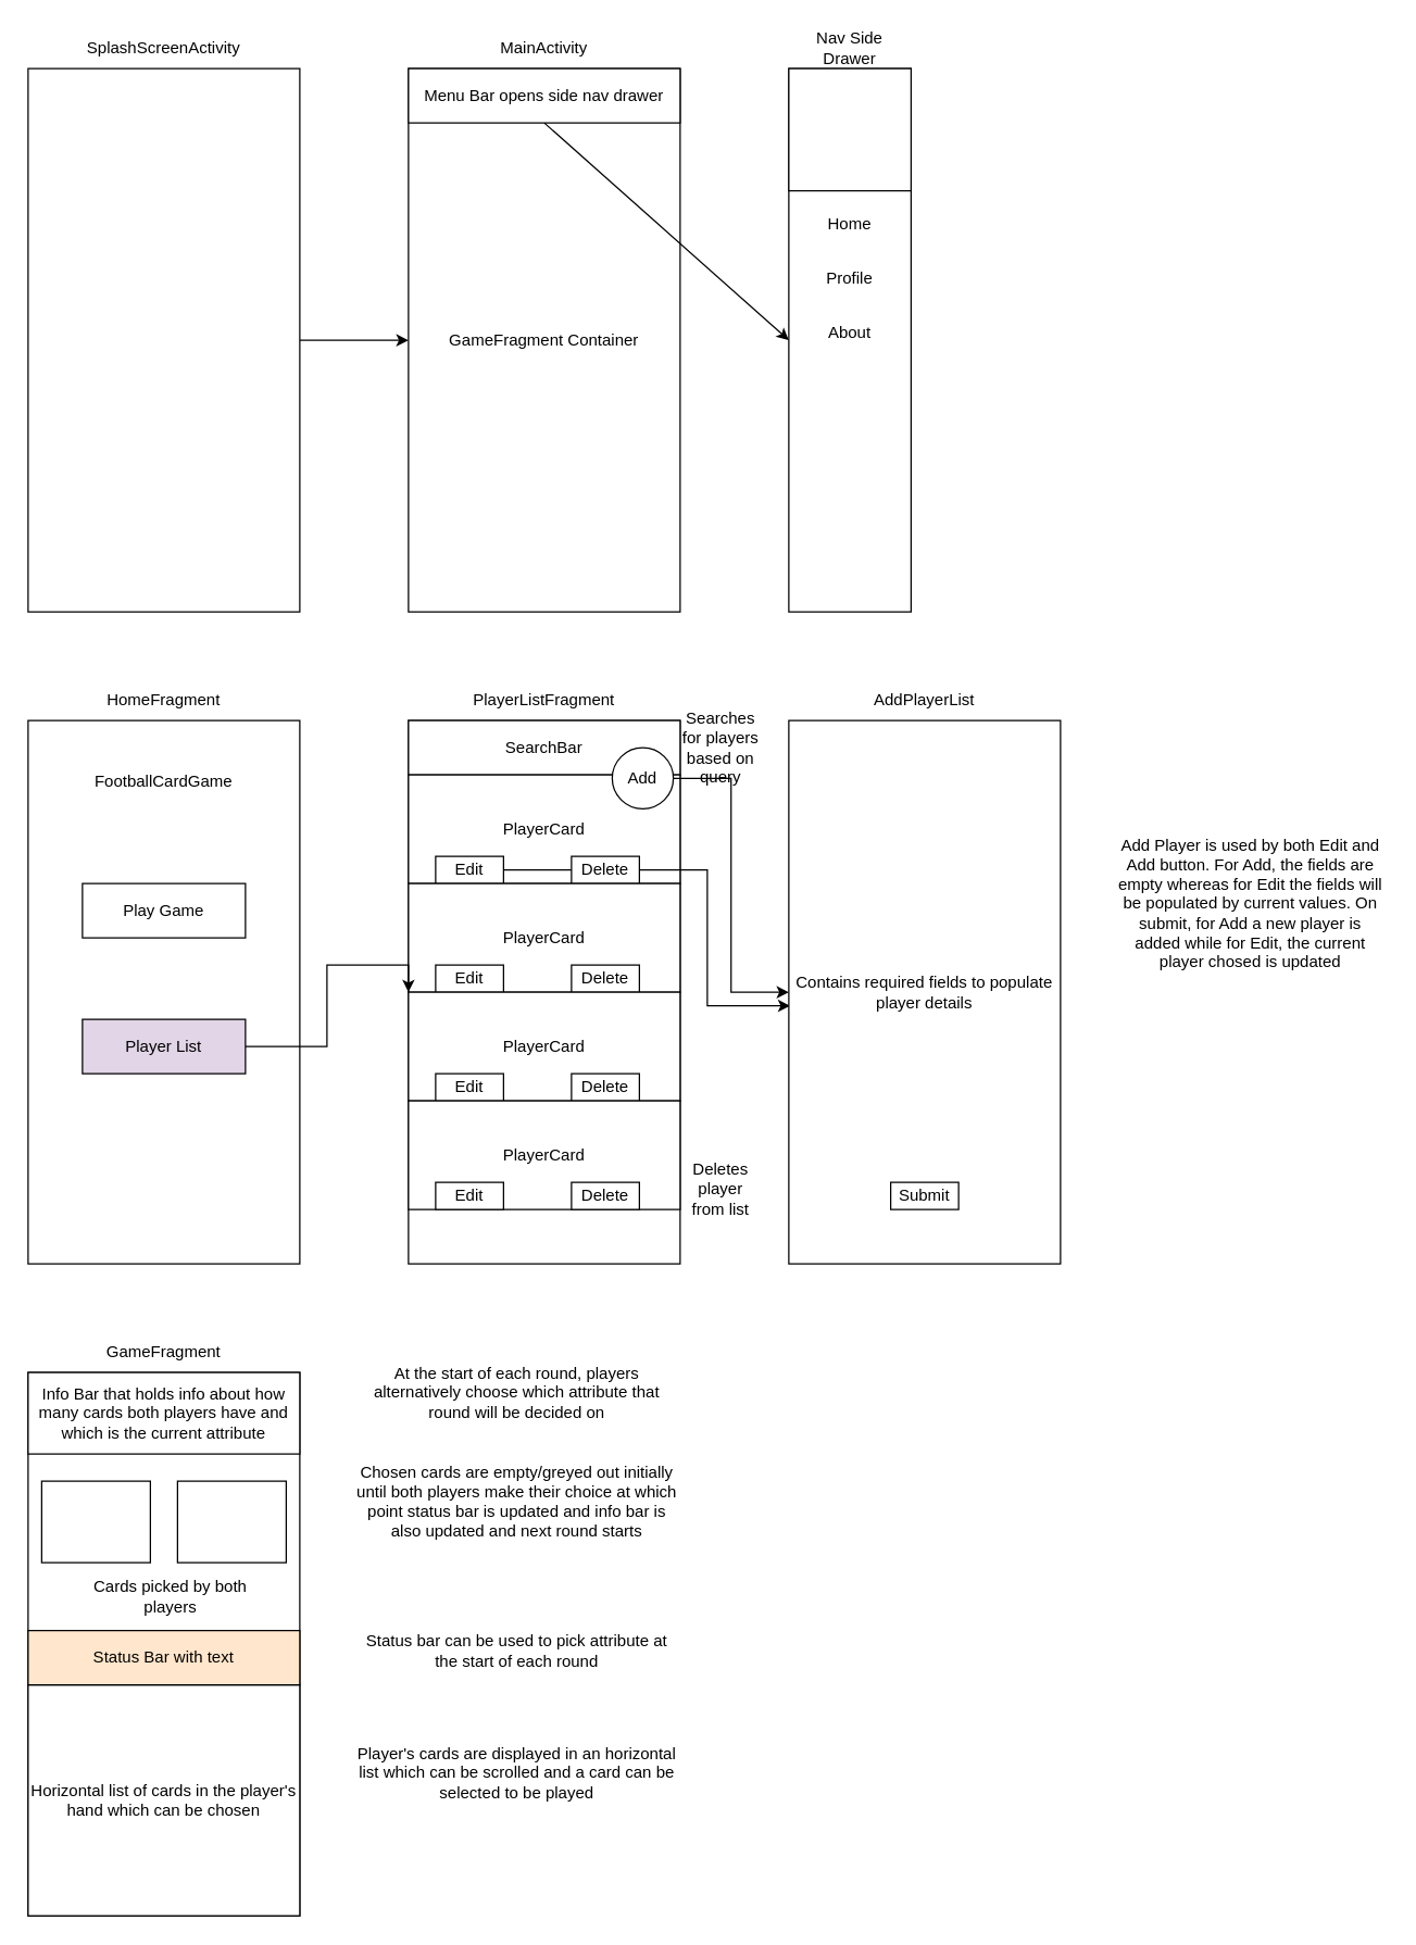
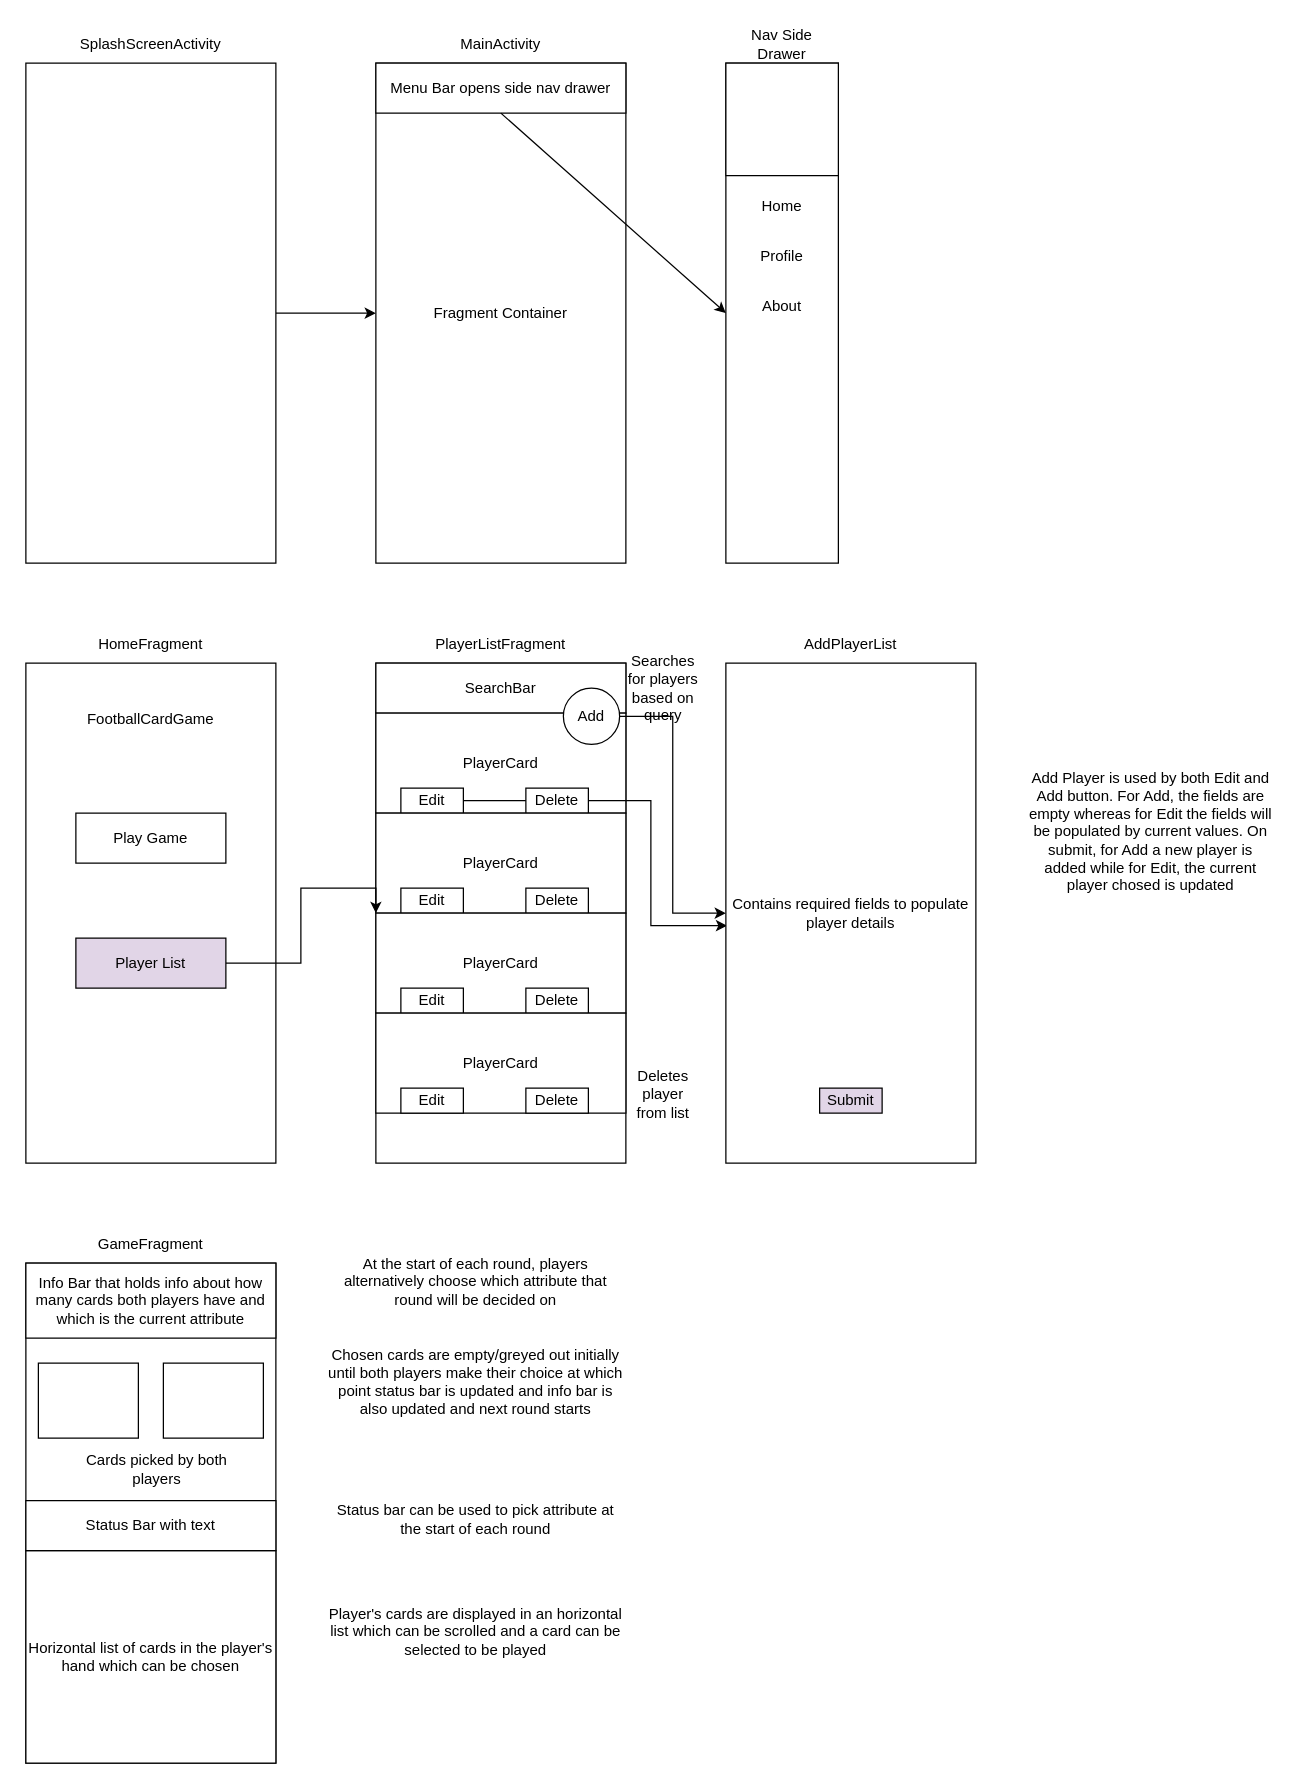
  <mxCell id="0" />
  <mxCell id="1" parent="0" />
  <mxCell id="2" style="edgeStyle=orthogonalEdgeStyle;rounded=0;orthogonalLoop=1;jettySize=auto;html=1;exitX=1;exitY=0.5;exitDx=0;exitDy=0;entryX=0;entryY=0.5;entryDx=0;entryDy=0;" edge="1" parent="1" source="3" target="4"><mxGeometry relative="1" as="geometry" /></mxCell>
  <mxCell id="3" value="" style="rounded=0;whiteSpace=wrap;html=1;" parent="1" vertex="1"><mxGeometry x="20" y="50" width="200" height="400" as="geometry" /></mxCell>
- <mxCell id="4" value="GameFragment Container" style="rounded=0;whiteSpace=wrap;html=1;" parent="1" vertex="1"><mxGeometry x="300" y="50" width="200" height="400" as="geometry" /></mxCell>
+ <mxCell id="4" value="Fragment Container" style="rounded=0;whiteSpace=wrap;html=1;" parent="1" vertex="1"><mxGeometry x="300" y="50" width="200" height="400" as="geometry" /></mxCell>
  <mxCell id="5" value="SplashScreenActivity" style="text;html=1;strokeColor=none;fillColor=none;align=center;verticalAlign=middle;whiteSpace=wrap;rounded=0;" parent="1" vertex="1"><mxGeometry x="90" y="20" width="60" height="30" as="geometry" /></mxCell>
  <mxCell id="6" value="MainActivity" style="text;html=1;strokeColor=none;fillColor=none;align=center;verticalAlign=middle;whiteSpace=wrap;rounded=0;" parent="1" vertex="1"><mxGeometry x="370" y="20" width="60" height="30" as="geometry" /></mxCell>
  <mxCell id="7" value="" style="rounded=0;whiteSpace=wrap;html=1;" parent="1" vertex="1"><mxGeometry x="580" y="50" width="90" height="400" as="geometry" /></mxCell>
  <mxCell id="8" value="Menu Bar opens side nav drawer" style="rounded=0;whiteSpace=wrap;html=1;" parent="1" vertex="1"><mxGeometry x="300" y="50" width="200" height="40" as="geometry" /></mxCell>
  <mxCell id="9" value="" style="endArrow=classic;html=1;rounded=0;exitX=0.5;exitY=1;exitDx=0;exitDy=0;entryX=0;entryY=0.5;entryDx=0;entryDy=0;" parent="1" source="8" target="7" edge="1"><mxGeometry width="50" height="50" relative="1" as="geometry"><mxPoint x="250" y="280" as="sourcePoint" /><mxPoint x="300" y="230" as="targetPoint" /></mxGeometry></mxCell>
  <mxCell id="10" value="" style="rounded=0;whiteSpace=wrap;html=1;" parent="1" vertex="1"><mxGeometry x="580" y="50" width="90" height="90" as="geometry" /></mxCell>
  <mxCell id="11" value="" style="rounded=0;whiteSpace=wrap;html=1;" parent="1" vertex="1"><mxGeometry x="20" y="530" width="200" height="400" as="geometry" /></mxCell>
  <mxCell id="12" value="HomeFragment" style="text;html=1;strokeColor=none;fillColor=none;align=center;verticalAlign=middle;whiteSpace=wrap;rounded=0;" parent="1" vertex="1"><mxGeometry x="90" y="500" width="60" height="30" as="geometry" /></mxCell>
  <mxCell id="13" value="Nav Side Drawer" style="text;html=1;strokeColor=none;fillColor=none;align=center;verticalAlign=middle;whiteSpace=wrap;rounded=0;" parent="1" vertex="1"><mxGeometry x="595" y="20" width="60" height="30" as="geometry" /></mxCell>
  <mxCell id="14" value="Home" style="text;html=1;strokeColor=none;fillColor=none;align=center;verticalAlign=middle;whiteSpace=wrap;rounded=0;" vertex="1" parent="1"><mxGeometry x="595" y="150" width="60" height="30" as="geometry" /></mxCell>
  <mxCell id="15" value="Profile" style="text;html=1;strokeColor=none;fillColor=none;align=center;verticalAlign=middle;whiteSpace=wrap;rounded=0;" vertex="1" parent="1"><mxGeometry x="595" y="190" width="60" height="30" as="geometry" /></mxCell>
  <mxCell id="16" value="About" style="text;html=1;strokeColor=none;fillColor=none;align=center;verticalAlign=middle;whiteSpace=wrap;rounded=0;" vertex="1" parent="1"><mxGeometry x="595" y="230" width="60" height="30" as="geometry" /></mxCell>
  <mxCell id="17" value="" style="rounded=0;whiteSpace=wrap;html=1;" vertex="1" parent="1"><mxGeometry x="300" y="530" width="200" height="400" as="geometry" /></mxCell>
  <mxCell id="18" value="PlayerListFragment" style="text;html=1;strokeColor=none;fillColor=none;align=center;verticalAlign=middle;whiteSpace=wrap;rounded=0;" vertex="1" parent="1"><mxGeometry x="370" y="500" width="60" height="30" as="geometry" /></mxCell>
  <mxCell id="19" value="SearchBar" style="rounded=0;whiteSpace=wrap;html=1;" vertex="1" parent="1"><mxGeometry x="300" y="530" width="200" height="40" as="geometry" /></mxCell>
  <mxCell id="20" value="PlayerCard" style="rounded=0;whiteSpace=wrap;html=1;" vertex="1" parent="1"><mxGeometry x="300" y="570" width="200" height="80" as="geometry" /></mxCell>
  <mxCell id="21" style="edgeStyle=orthogonalEdgeStyle;rounded=0;orthogonalLoop=1;jettySize=auto;html=1;exitX=1;exitY=0.5;exitDx=0;exitDy=0;entryX=0.005;entryY=0.525;entryDx=0;entryDy=0;entryPerimeter=0;" edge="1" parent="1" source="22" target="37"><mxGeometry relative="1" as="geometry"><Array as="points"><mxPoint x="520" y="640" /><mxPoint x="520" y="740" /></Array></mxGeometry></mxCell>
  <mxCell id="22" value="Edit" style="rounded=0;whiteSpace=wrap;html=1;" vertex="1" parent="1"><mxGeometry x="320" y="630" width="50" height="20" as="geometry" /></mxCell>
  <mxCell id="23" value="Delete" style="rounded=0;whiteSpace=wrap;html=1;" vertex="1" parent="1"><mxGeometry x="420" y="630" width="50" height="20" as="geometry" /></mxCell>
  <mxCell id="24" value="PlayerCard" style="rounded=0;whiteSpace=wrap;html=1;" vertex="1" parent="1"><mxGeometry x="300" y="650" width="200" height="80" as="geometry" /></mxCell>
  <mxCell id="25" value="Edit" style="rounded=0;whiteSpace=wrap;html=1;" vertex="1" parent="1"><mxGeometry x="320" y="710" width="50" height="20" as="geometry" /></mxCell>
  <mxCell id="26" value="Delete" style="rounded=0;whiteSpace=wrap;html=1;" vertex="1" parent="1"><mxGeometry x="420" y="710" width="50" height="20" as="geometry" /></mxCell>
  <mxCell id="27" value="PlayerCard" style="rounded=0;whiteSpace=wrap;html=1;" vertex="1" parent="1"><mxGeometry x="300" y="730" width="200" height="80" as="geometry" /></mxCell>
  <mxCell id="28" value="Edit" style="rounded=0;whiteSpace=wrap;html=1;" vertex="1" parent="1"><mxGeometry x="320" y="790" width="50" height="20" as="geometry" /></mxCell>
  <mxCell id="29" value="Delete" style="rounded=0;whiteSpace=wrap;html=1;" vertex="1" parent="1"><mxGeometry x="420" y="790" width="50" height="20" as="geometry" /></mxCell>
  <mxCell id="30" value="PlayerCard" style="rounded=0;whiteSpace=wrap;html=1;" vertex="1" parent="1"><mxGeometry x="300" y="810" width="200" height="80" as="geometry" /></mxCell>
  <mxCell id="31" value="Edit" style="rounded=0;whiteSpace=wrap;html=1;" vertex="1" parent="1"><mxGeometry x="320" y="870" width="50" height="20" as="geometry" /></mxCell>
  <mxCell id="32" value="Delete" style="rounded=0;whiteSpace=wrap;html=1;" vertex="1" parent="1"><mxGeometry x="420" y="870" width="50" height="20" as="geometry" /></mxCell>
  <mxCell id="33" value="FootballCardGame" style="text;html=1;strokeColor=none;fillColor=none;align=center;verticalAlign=middle;whiteSpace=wrap;rounded=0;" vertex="1" parent="1"><mxGeometry x="90" y="560" width="60" height="30" as="geometry" /></mxCell>
  <mxCell id="34" value="Play Game" style="rounded=0;whiteSpace=wrap;html=1;" vertex="1" parent="1"><mxGeometry x="60" y="650" width="120" height="40" as="geometry" /></mxCell>
  <mxCell id="35" style="edgeStyle=orthogonalEdgeStyle;rounded=0;orthogonalLoop=1;jettySize=auto;html=1;exitX=1;exitY=0.5;exitDx=0;exitDy=0;entryX=0;entryY=0;entryDx=0;entryDy=0;" edge="1" parent="1" source="36" target="27"><mxGeometry relative="1" as="geometry" /></mxCell>
  <mxCell id="36" value="Player List" style="rounded=0;whiteSpace=wrap;html=1;fillColor=#e1d5e7;" vertex="1" parent="1"><mxGeometry x="60" y="750" width="120" height="40" as="geometry" /></mxCell>
  <mxCell id="37" value="Contains required fields to populate player details" style="rounded=0;whiteSpace=wrap;html=1;" vertex="1" parent="1"><mxGeometry x="580" y="530" width="200" height="400" as="geometry" /></mxCell>
  <mxCell id="38" value="AddPlayerList" style="text;html=1;strokeColor=none;fillColor=none;align=center;verticalAlign=middle;whiteSpace=wrap;rounded=0;" vertex="1" parent="1"><mxGeometry x="650" y="500" width="60" height="30" as="geometry" /></mxCell>
  <mxCell id="39" value="Searches for players based on query" style="text;html=1;strokeColor=none;fillColor=none;align=center;verticalAlign=middle;whiteSpace=wrap;rounded=0;" vertex="1" parent="1"><mxGeometry x="500" y="535" width="60" height="30" as="geometry" /></mxCell>
  <mxCell id="40" style="edgeStyle=orthogonalEdgeStyle;rounded=0;orthogonalLoop=1;jettySize=auto;html=1;exitX=1;exitY=0.5;exitDx=0;exitDy=0;entryX=0;entryY=0.5;entryDx=0;entryDy=0;" edge="1" parent="1" source="41" target="37"><mxGeometry relative="1" as="geometry" /></mxCell>
  <mxCell id="41" value="Add" style="ellipse;whiteSpace=wrap;html=1;aspect=fixed;" vertex="1" parent="1"><mxGeometry x="450" y="550" width="45" height="45" as="geometry" /></mxCell>
  <mxCell id="42" value="" style="rounded=0;whiteSpace=wrap;html=1;" vertex="1" parent="1"><mxGeometry x="20" y="1010" width="200" height="400" as="geometry" /></mxCell>
  <mxCell id="43" value="Deletes player from list" style="text;html=1;strokeColor=none;fillColor=none;align=center;verticalAlign=middle;whiteSpace=wrap;rounded=0;" vertex="1" parent="1"><mxGeometry x="500" y="860" width="60" height="30" as="geometry" /></mxCell>
  <mxCell id="44" value="GameFragment" style="text;html=1;strokeColor=none;fillColor=none;align=center;verticalAlign=middle;whiteSpace=wrap;rounded=0;" vertex="1" parent="1"><mxGeometry x="90" y="980" width="60" height="30" as="geometry" /></mxCell>
  <mxCell id="45" value="Info Bar that holds info about how many cards both players have and which is the current attribute" style="rounded=0;whiteSpace=wrap;html=1;" vertex="1" parent="1"><mxGeometry x="20" y="1010" width="200" height="60" as="geometry" /></mxCell>
  <mxCell id="46" value="Horizontal list of cards in the player's hand which can be chosen" style="rounded=0;whiteSpace=wrap;html=1;" vertex="1" parent="1"><mxGeometry x="20" y="1240" width="200" height="170" as="geometry" /></mxCell>
- <mxCell id="47" value="Status Bar with text " style="rounded=0;whiteSpace=wrap;html=1;fillColor=#ffe6cc;" vertex="1" parent="1"><mxGeometry x="20" y="1200" width="200" height="40" as="geometry" /></mxCell>
+ <mxCell id="47" value="Status Bar with text " style="rounded=0;whiteSpace=wrap;html=1;" vertex="1" parent="1"><mxGeometry x="20" y="1200" width="200" height="40" as="geometry" /></mxCell>
  <mxCell id="48" value="" style="rounded=0;whiteSpace=wrap;html=1;" vertex="1" parent="1"><mxGeometry x="30" y="1090" width="80" height="60" as="geometry" /></mxCell>
  <mxCell id="49" value="" style="rounded=0;whiteSpace=wrap;html=1;" vertex="1" parent="1"><mxGeometry x="130" y="1090" width="80" height="60" as="geometry" /></mxCell>
  <mxCell id="50" value="Cards picked by both players" style="text;html=1;strokeColor=none;fillColor=none;align=center;verticalAlign=middle;whiteSpace=wrap;rounded=0;" vertex="1" parent="1"><mxGeometry x="60" y="1160" width="130" height="30" as="geometry" /></mxCell>
  <mxCell id="51" value="At the start of each round, players alternatively choose which attribute that round will be decided on" style="text;html=1;strokeColor=none;fillColor=none;align=center;verticalAlign=middle;whiteSpace=wrap;rounded=0;" vertex="1" parent="1"><mxGeometry x="260" y="1010" width="240" height="30" as="geometry" /></mxCell>
  <mxCell id="52" value="Chosen cards are empty/greyed out initially until both players make their choice at which point status bar is updated and info bar is also updated and next round starts" style="text;html=1;strokeColor=none;fillColor=none;align=center;verticalAlign=middle;whiteSpace=wrap;rounded=0;" vertex="1" parent="1"><mxGeometry x="260" y="1090" width="240" height="30" as="geometry" /></mxCell>
  <mxCell id="53" value="Player's cards are displayed in an horizontal list which can be scrolled and a card can be selected to be played" style="text;html=1;strokeColor=none;fillColor=none;align=center;verticalAlign=middle;whiteSpace=wrap;rounded=0;" vertex="1" parent="1"><mxGeometry x="260" y="1290" width="240" height="30" as="geometry" /></mxCell>
  <mxCell id="54" value="Status bar can be used to pick attribute at the start of each round" style="text;html=1;strokeColor=none;fillColor=none;align=center;verticalAlign=middle;whiteSpace=wrap;rounded=0;" vertex="1" parent="1"><mxGeometry x="260" y="1200" width="240" height="30" as="geometry" /></mxCell>
  <mxCell id="55" value="Add Player is used by both Edit and Add button. For Add, the fields are empty whereas for Edit the fields will be populated by current values. On submit, for Add a new player is added while for Edit, the current player chosed is updated" style="text;html=1;strokeColor=none;fillColor=none;align=center;verticalAlign=middle;whiteSpace=wrap;rounded=0;" vertex="1" parent="1"><mxGeometry x="820" y="650" width="200" height="30" as="geometry" /></mxCell>
- <mxCell id="56" value="Submit" style="rounded=0;whiteSpace=wrap;html=1;" vertex="1" parent="1"><mxGeometry x="655" y="870" width="50" height="20" as="geometry" /></mxCell>
+ <mxCell id="56" value="Submit" style="rounded=0;whiteSpace=wrap;html=1;fillColor=#e1d5e7;" vertex="1" parent="1"><mxGeometry x="655" y="870" width="50" height="20" as="geometry" /></mxCell>
